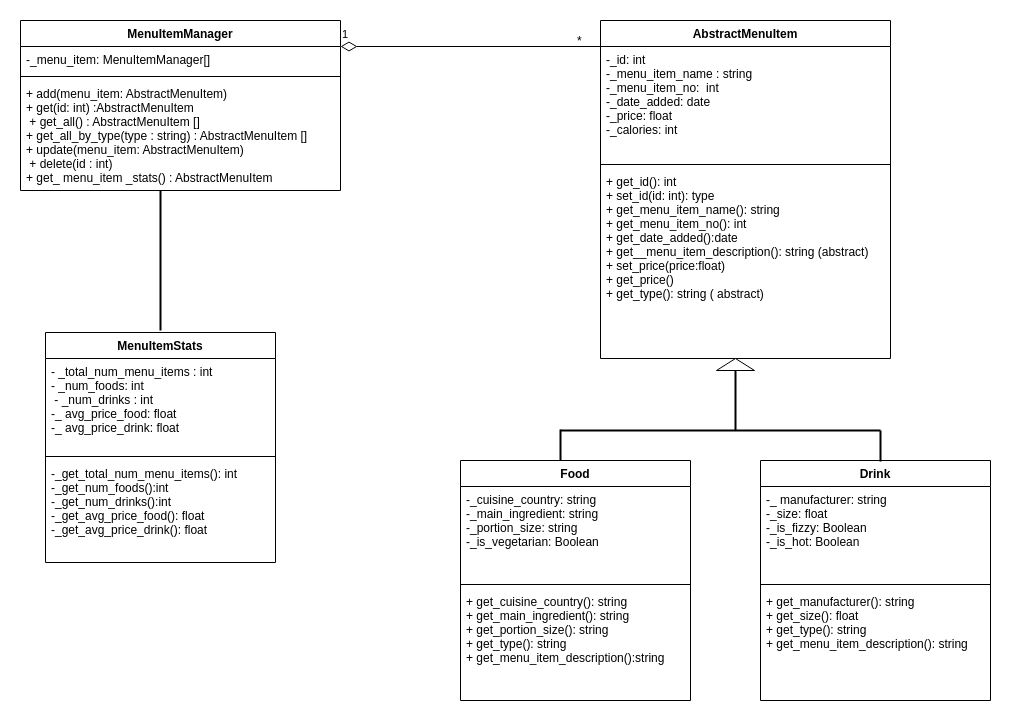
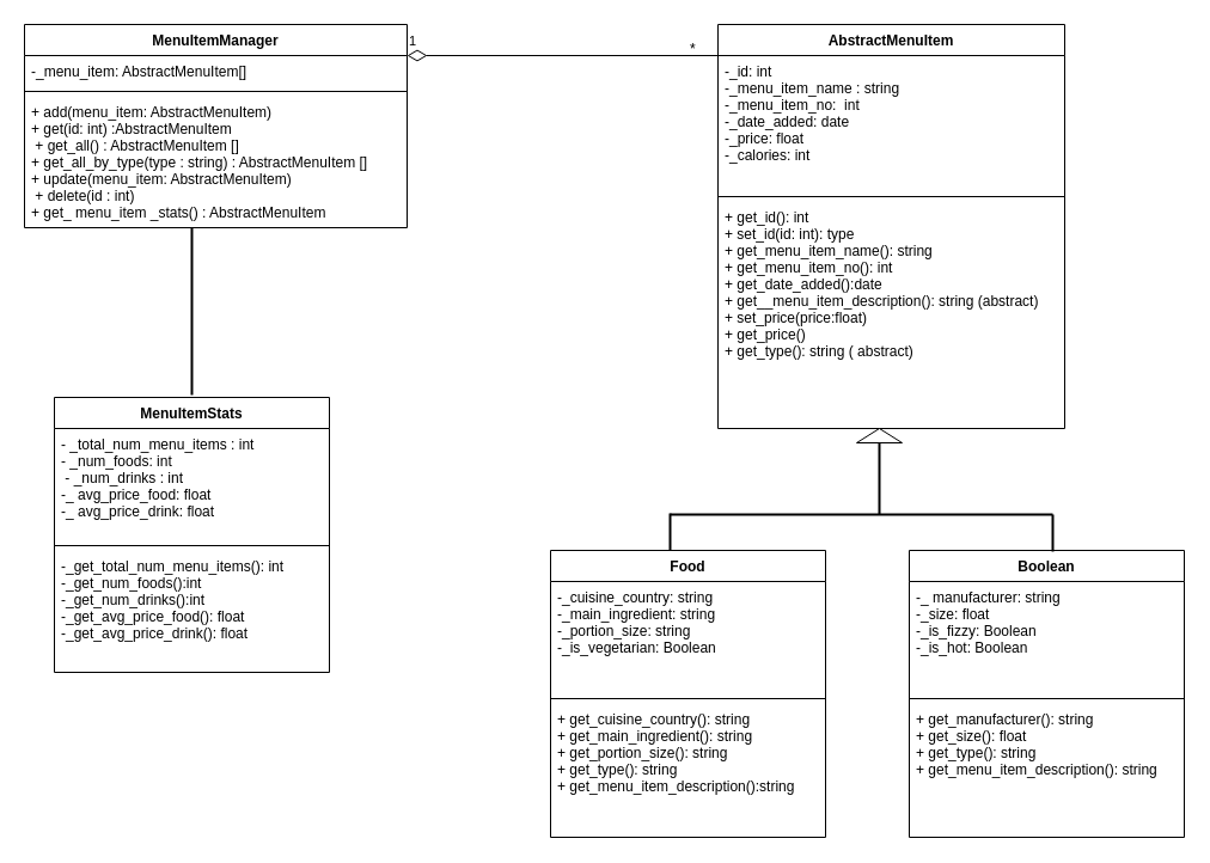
  <mxCell id="0" />
  <mxCell id="1" parent="0" />
  <mxCell id="2" value="MenuItemStats" style="swimlane;fontStyle=1;align=center;verticalAlign=top;childLayout=stackLayout;horizontal=1;startSize=26;horizontalStack=0;resizeParent=1;resizeParentMax=0;resizeLast=0;collapsible=1;marginBottom=0;" parent="1" vertex="1"><mxGeometry x="45" y="332" width="230" height="230" as="geometry" /></mxCell>
  <mxCell id="3" value="- _total_num_menu_items : int&#10;- _num_foods: int &#10; - _num_drinks : int&#10;-_ avg_price_food: float&#10;-_ avg_price_drink: float&#10;&#10;" style="text;strokeColor=none;fillColor=none;align=left;verticalAlign=top;spacingLeft=4;spacingRight=4;overflow=hidden;rotatable=0;points=[[0,0.5],[1,0.5]];portConstraint=eastwest;" parent="2" vertex="1"><mxGeometry y="26" width="230" height="94" as="geometry" /></mxCell>
  <mxCell id="4" value="" style="line;strokeWidth=1;fillColor=none;align=left;verticalAlign=middle;spacingTop=-1;spacingLeft=3;spacingRight=3;rotatable=0;labelPosition=right;points=[];portConstraint=eastwest;" parent="2" vertex="1"><mxGeometry y="120" width="230" height="8" as="geometry" /></mxCell>
  <mxCell id="5" value="-_get_total_num_menu_items(): int&#10;-_get_num_foods():int&#10;-_get_num_drinks():int&#10;-_get_avg_price_food(): float&#10;-_get_avg_price_drink(): float" style="text;strokeColor=none;fillColor=none;align=left;verticalAlign=top;spacingLeft=4;spacingRight=4;overflow=hidden;rotatable=0;points=[[0,0.5],[1,0.5]];portConstraint=eastwest;" parent="2" vertex="1"><mxGeometry y="128" width="230" height="102" as="geometry" /></mxCell>
  <mxCell id="6" value="Food" style="swimlane;fontStyle=1;align=center;verticalAlign=top;childLayout=stackLayout;horizontal=1;startSize=26;horizontalStack=0;resizeParent=1;resizeParentMax=0;resizeLast=0;collapsible=1;marginBottom=0;" parent="1" vertex="1"><mxGeometry x="460" y="460" width="230" height="240" as="geometry" /></mxCell>
  <mxCell id="7" value="-_cuisine_country: string&#10;-_main_ingredient: string&#10;-_portion_size: string&#10;-_is_vegetarian: Boolean" style="text;strokeColor=none;fillColor=none;align=left;verticalAlign=top;spacingLeft=4;spacingRight=4;overflow=hidden;rotatable=0;points=[[0,0.5],[1,0.5]];portConstraint=eastwest;" parent="6" vertex="1"><mxGeometry y="26" width="230" height="94" as="geometry" /></mxCell>
  <mxCell id="8" value="" style="line;strokeWidth=1;fillColor=none;align=left;verticalAlign=middle;spacingTop=-1;spacingLeft=3;spacingRight=3;rotatable=0;labelPosition=right;points=[];portConstraint=eastwest;" parent="6" vertex="1"><mxGeometry y="120" width="230" height="8" as="geometry" /></mxCell>
  <mxCell id="9" value="+ get_cuisine_country(): string&#10;+ get_main_ingredient(): string&#10;+ get_portion_size(): string&#10;+ get_type(): string&#10;+ get_menu_item_description():string" style="text;strokeColor=none;fillColor=none;align=left;verticalAlign=top;spacingLeft=4;spacingRight=4;overflow=hidden;rotatable=0;points=[[0,0.5],[1,0.5]];portConstraint=eastwest;" parent="6" vertex="1"><mxGeometry y="128" width="230" height="112" as="geometry" /></mxCell>
- <mxCell id="10" value="Drink" style="swimlane;fontStyle=1;align=center;verticalAlign=top;childLayout=stackLayout;horizontal=1;startSize=26;horizontalStack=0;resizeParent=1;resizeParentMax=0;resizeLast=0;collapsible=1;marginBottom=0;" parent="1" vertex="1"><mxGeometry x="760" y="460" width="230" height="240" as="geometry" /></mxCell>
+ <mxCell id="10" value="Boolean" style="swimlane;fontStyle=1;align=center;verticalAlign=top;childLayout=stackLayout;horizontal=1;startSize=26;horizontalStack=0;resizeParent=1;resizeParentMax=0;resizeLast=0;collapsible=1;marginBottom=0;" parent="1" vertex="1"><mxGeometry x="760" y="460" width="230" height="240" as="geometry" /></mxCell>
  <mxCell id="11" value="-_ manufacturer: string&#10;-_size: float&#10;-_is_fizzy: Boolean&#10;-_is_hot: Boolean&#10;" style="text;strokeColor=none;fillColor=none;align=left;verticalAlign=top;spacingLeft=4;spacingRight=4;overflow=hidden;rotatable=0;points=[[0,0.5],[1,0.5]];portConstraint=eastwest;" parent="10" vertex="1"><mxGeometry y="26" width="230" height="94" as="geometry" /></mxCell>
  <mxCell id="12" value="" style="line;strokeWidth=1;fillColor=none;align=left;verticalAlign=middle;spacingTop=-1;spacingLeft=3;spacingRight=3;rotatable=0;labelPosition=right;points=[];portConstraint=eastwest;" parent="10" vertex="1"><mxGeometry y="120" width="230" height="8" as="geometry" /></mxCell>
  <mxCell id="13" value="+ get_manufacturer(): string&#10;+ get_size(): float&#10;+ get_type(): string&#10;+ get_menu_item_description(): string" style="text;strokeColor=none;fillColor=none;align=left;verticalAlign=top;spacingLeft=4;spacingRight=4;overflow=hidden;rotatable=0;points=[[0,0.5],[1,0.5]];portConstraint=eastwest;" parent="10" vertex="1"><mxGeometry y="128" width="230" height="112" as="geometry" /></mxCell>
  <mxCell id="14" value="MenuItemManager" style="swimlane;fontStyle=1;align=center;verticalAlign=top;childLayout=stackLayout;horizontal=1;startSize=26;horizontalStack=0;resizeParent=1;resizeParentMax=0;resizeLast=0;collapsible=1;marginBottom=0;" parent="1" vertex="1"><mxGeometry x="20" y="20" width="320" height="170" as="geometry" /></mxCell>
- <mxCell id="15" value="-_menu_item: MenuItemManager[]" style="text;strokeColor=none;fillColor=none;align=left;verticalAlign=top;spacingLeft=4;spacingRight=4;overflow=hidden;rotatable=0;points=[[0,0.5],[1,0.5]];portConstraint=eastwest;" parent="14" vertex="1"><mxGeometry y="26" width="320" height="26" as="geometry" /></mxCell>
+ <mxCell id="15" value="-_menu_item: AbstractMenuItem[]" style="text;strokeColor=none;fillColor=none;align=left;verticalAlign=top;spacingLeft=4;spacingRight=4;overflow=hidden;rotatable=0;points=[[0,0.5],[1,0.5]];portConstraint=eastwest;" parent="14" vertex="1"><mxGeometry y="26" width="320" height="26" as="geometry" /></mxCell>
  <mxCell id="16" value="" style="line;strokeWidth=1;fillColor=none;align=left;verticalAlign=middle;spacingTop=-1;spacingLeft=3;spacingRight=3;rotatable=0;labelPosition=right;points=[];portConstraint=eastwest;" parent="14" vertex="1"><mxGeometry y="52" width="320" height="8" as="geometry" /></mxCell>
  <mxCell id="17" value="+ add(menu_item: AbstractMenuItem)&#10;+ get(id: int) :AbstractMenuItem&#10; + get_all() : AbstractMenuItem []&#10;+ get_all_by_type(type : string) : AbstractMenuItem []&#10;+ update(menu_item: AbstractMenuItem)&#10; + delete(id : int) &#10;+ get_ menu_item _stats() : AbstractMenuItem&#10;  &#10;&#10;" style="text;strokeColor=none;fillColor=none;align=left;verticalAlign=top;spacingLeft=4;spacingRight=4;overflow=hidden;rotatable=0;points=[[0,0.5],[1,0.5]];portConstraint=eastwest;" parent="14" vertex="1"><mxGeometry y="60" width="320" height="110" as="geometry" /></mxCell>
  <mxCell id="18" value="AbstractMenuItem" style="swimlane;fontStyle=1;align=center;verticalAlign=top;childLayout=stackLayout;horizontal=1;startSize=26;horizontalStack=0;resizeParent=1;resizeParentMax=0;resizeLast=0;collapsible=1;marginBottom=0;" parent="1" vertex="1"><mxGeometry x="600" y="20" width="290" height="338" as="geometry" /></mxCell>
  <mxCell id="19" value="-_id: int&#10;-_menu_item_name : string&#10;-_menu_item_no:  int&#10;-_date_added: date&#10;-_price: float&#10;-_calories: int&#10;&#10;" style="text;strokeColor=none;fillColor=none;align=left;verticalAlign=top;spacingLeft=4;spacingRight=4;overflow=hidden;rotatable=0;points=[[0,0.5],[1,0.5]];portConstraint=eastwest;" parent="18" vertex="1"><mxGeometry y="26" width="290" height="114" as="geometry" /></mxCell>
  <mxCell id="20" value="" style="line;strokeWidth=1;fillColor=none;align=left;verticalAlign=middle;spacingTop=-1;spacingLeft=3;spacingRight=3;rotatable=0;labelPosition=right;points=[];portConstraint=eastwest;" parent="18" vertex="1"><mxGeometry y="140" width="290" height="8" as="geometry" /></mxCell>
  <mxCell id="21" value="+ get_id(): int&#10;+ set_id(id: int): type&#10;+ get_menu_item_name(): string&#10;+ get_menu_item_no(): int&#10;+ get_date_added():date&#10;+ get__menu_item_description(): string (abstract)&#10;+ set_price(price:float)&#10;+ get_price()&#10;+ get_type(): string ( abstract)" style="text;strokeColor=none;fillColor=none;align=left;verticalAlign=top;spacingLeft=4;spacingRight=4;overflow=hidden;rotatable=0;points=[[0,0.5],[1,0.5]];portConstraint=eastwest;" parent="18" vertex="1"><mxGeometry y="148" width="290" height="190" as="geometry" /></mxCell>
  <mxCell id="22" value="" style="line;strokeWidth=2;direction=south;html=1;" vertex="1" parent="1"><mxGeometry x="730" y="370" width="10" height="60" as="geometry" /></mxCell>
  <mxCell id="23" value="" style="line;strokeWidth=2;html=1;" vertex="1" parent="1"><mxGeometry x="560" y="425" width="320" height="10" as="geometry" /></mxCell>
  <mxCell id="24" value="" style="verticalLabelPosition=bottom;verticalAlign=top;html=1;shape=mxgraph.basic.acute_triangle;dx=0.5;fontStyle=0" vertex="1" parent="1"><mxGeometry x="716" y="358" width="38" height="12" as="geometry" /></mxCell>
  <mxCell id="25" value="" style="line;strokeWidth=2;direction=south;html=1;" vertex="1" parent="1"><mxGeometry x="875" y="430" width="10" height="31" as="geometry" /></mxCell>
  <mxCell id="26" value="" style="line;strokeWidth=2;direction=south;html=1;" vertex="1" parent="1"><mxGeometry x="555" y="429" width="10" height="31" as="geometry" /></mxCell>
  <mxCell id="27" value="" style="line;strokeWidth=2;direction=south;html=1;" vertex="1" parent="1"><mxGeometry x="155" y="190" width="10" height="140" as="geometry" /></mxCell>
  <mxCell id="28" value="1" style="endArrow=none;html=1;endSize=12;startArrow=diamondThin;startSize=14;startFill=0;edgeStyle=orthogonalEdgeStyle;align=left;verticalAlign=bottom;endFill=0;" edge="1" parent="1"><mxGeometry x="-1" y="3" relative="1" as="geometry"><mxPoint x="340" y="46" as="sourcePoint" /><mxPoint x="570" y="46" as="targetPoint" /><Array as="points"><mxPoint x="620" y="46" /><mxPoint x="620" y="46" /></Array></mxGeometry></mxCell>
  <mxCell id="29" value="*" style="text;html=1;resizable=0;points=[];autosize=1;align=left;verticalAlign=top;spacingTop=-4;" vertex="1" parent="1"><mxGeometry x="575" y="31" width="20" height="20" as="geometry" /></mxCell>
